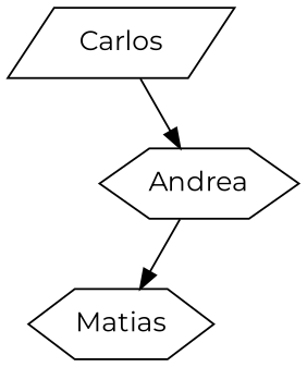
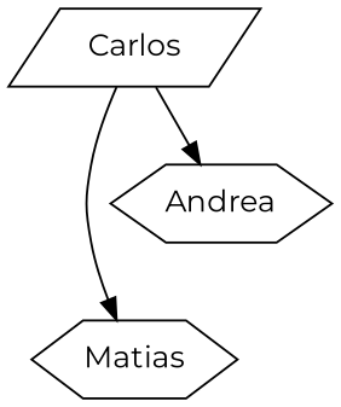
  digraph {
    fontname=Montserrat
    node [fontname=Montserrat shape=hexagon]
    edge [fontname=Montserrat]
    Matias
    Carlos [shape=parallelogram]
    Andrea
-   Andrea -> Matias
+   Carlos -> Matias
    Carlos -> Andrea
  }
